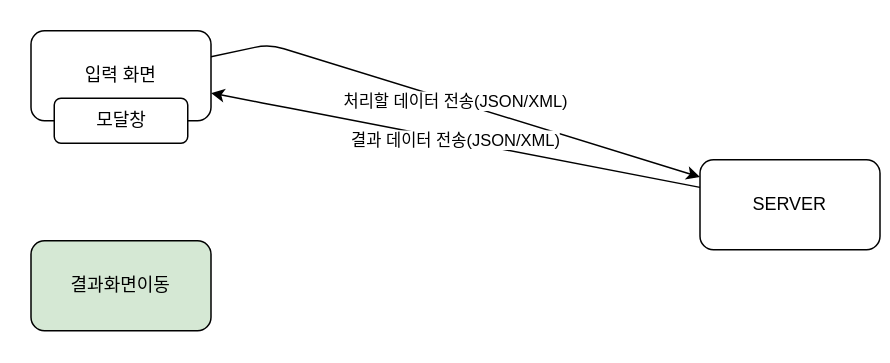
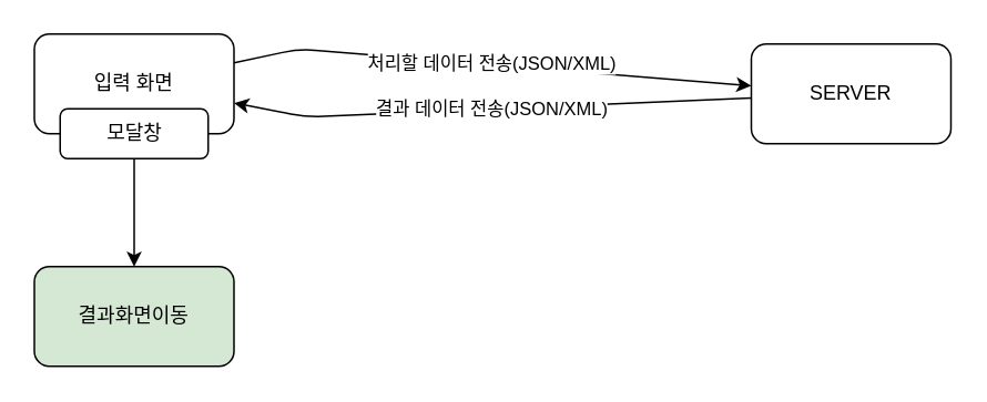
  <mxCell id="0" />
  <mxCell id="1" parent="0" />
  <mxCell id="2" value="처리할 데이터 전송(JSON/XML)" style="edgeStyle=none;html=1;" edge="1" parent="1" source="4" target="6"><mxGeometry relative="1" as="geometry"><Array as="points"><mxPoint x="179" y="29" /></Array></mxGeometry></mxCell>
+ <mxCell id="3" value="" style="edgeStyle=none;html=1;" edge="1" parent="1" source="4" target="7"><mxGeometry relative="1" as="geometry" /></mxCell>
  <mxCell id="4" value="입력 화면" style="rounded=1;whiteSpace=wrap;html=1;" vertex="1" parent="1"><mxGeometry x="20" y="20" width="120" height="60" as="geometry" /></mxCell>
  <mxCell id="5" value="결과 데이터 전송(JSON/XML)" style="edgeStyle=none;html=1;" edge="1" parent="1" source="6" target="4"><mxGeometry relative="1" as="geometry"><Array as="points"><mxPoint x="184" y="70" /></Array></mxGeometry></mxCell>
- <mxCell id="6" value="SERVER" style="whiteSpace=wrap;html=1;rounded=1;" vertex="1" parent="1"><mxGeometry x="466" y="106" width="120" height="60" as="geometry" /></mxCell>
+ <mxCell id="6" value="SERVER" style="whiteSpace=wrap;html=1;rounded=1;" vertex="1" parent="1"><mxGeometry x="451" y="26" width="120" height="60" as="geometry" /></mxCell>
  <mxCell id="7" value="결과화면이동" style="whiteSpace=wrap;html=1;rounded=1;fillColor=#d5e8d4;" vertex="1" parent="1"><mxGeometry x="20" y="160" width="120" height="60" as="geometry" /></mxCell>
  <mxCell id="8" value="모달창" style="rounded=1;whiteSpace=wrap;html=1;" vertex="1" parent="1"><mxGeometry x="35.5" y="65" width="89" height="30" as="geometry" /></mxCell>
